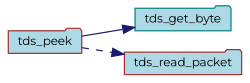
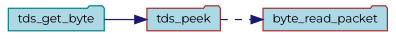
  digraph {
    fontname=Montserrat
    rankdir=LR
    node [color=brown fillcolor=lightblue fontname=Montserrat fontsize=10 shape=folder style=filled]
    edge [color=midnightblue fontname=Montserrat fontsize=10 labelfontname=Helvetica labelfontsize=10]
    n1 [fontcolor=black height=0.2 label=tds_peek width=0.4]
    n2 [color=teal height=0.2 label=tds_get_byte width=0.4]
-   n3 [height=0.2 label=tds_read_packet width=0.4]
-   n1 -> n2 [style=solid]
+   n3 [height=0.2 label=byte_read_packet width=0.4]
+   n2 -> n1 [style=solid]
    n1 -> n3 [style=dashed]
  }
